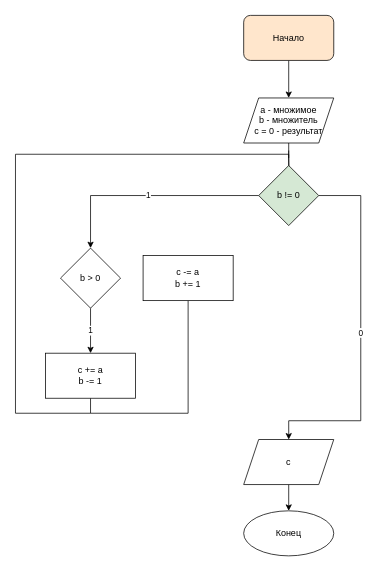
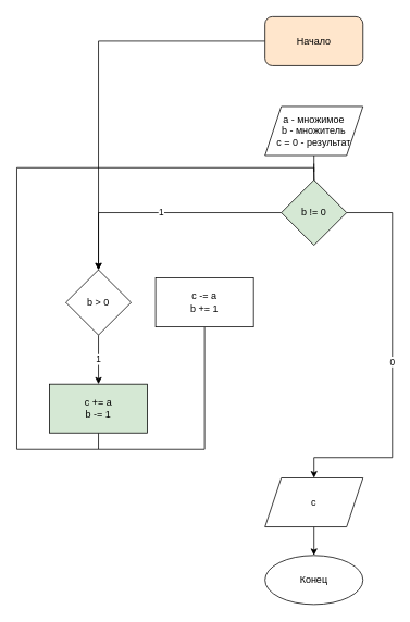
  <mxCell id="0" />
  <mxCell id="1" parent="0" />
- <mxCell id="2" value="" style="edgeStyle=orthogonalEdgeStyle;rounded=0;orthogonalLoop=1;jettySize=auto;html=1;" edge="1" parent="1" source="3" target="5"><mxGeometry relative="1" as="geometry" /></mxCell>
+ <mxCell id="2" value="" style="edgeStyle=orthogonalEdgeStyle;rounded=0;orthogonalLoop=1;jettySize=auto;html=1;" edge="1" parent="1" source="3" target="10"><mxGeometry relative="1" as="geometry" /></mxCell>
  <mxCell id="3" value="Начало" style="rounded=1;whiteSpace=wrap;html=1;fillColor=#ffe6cc;" vertex="1" parent="1"><mxGeometry x="324" y="20" width="120" height="60" as="geometry" /></mxCell>
  <mxCell id="4" value="" style="edgeStyle=orthogonalEdgeStyle;rounded=0;orthogonalLoop=1;jettySize=auto;html=1;startArrow=none;" edge="1" parent="1" target="8"><mxGeometry relative="1" as="geometry"><mxPoint x="384" y="210" as="sourcePoint" /></mxGeometry></mxCell>
  <mxCell id="5" value="a - множимое&lt;br&gt;b - множитель&lt;br&gt;c = 0 - результат" style="shape=parallelogram;perimeter=parallelogramPerimeter;whiteSpace=wrap;html=1;fixedSize=1;" vertex="1" parent="1"><mxGeometry x="324" y="130" width="120" height="60" as="geometry" /></mxCell>
  <mxCell id="6" value="1" style="edgeStyle=orthogonalEdgeStyle;rounded=0;orthogonalLoop=1;jettySize=auto;html=1;entryX=0.5;entryY=0;entryDx=0;entryDy=0;" edge="1" parent="1" source="8" target="10"><mxGeometry relative="1" as="geometry"><Array as="points"><mxPoint x="120" y="260" /></Array></mxGeometry></mxCell>
  <mxCell id="7" value="0" style="edgeStyle=orthogonalEdgeStyle;rounded=0;orthogonalLoop=1;jettySize=auto;html=1;endArrow=classic;endFill=1;" edge="1" parent="1" source="8"><mxGeometry relative="1" as="geometry"><mxPoint x="384.029" y="585" as="targetPoint" /><Array as="points"><mxPoint x="480" y="260" /><mxPoint x="480" y="560" /><mxPoint x="384" y="560" /></Array></mxGeometry></mxCell>
  <mxCell id="8" value="b != 0" style="rhombus;whiteSpace=wrap;html=1;fillColor=#d5e8d4;" vertex="1" parent="1"><mxGeometry x="344" y="220" width="80" height="80" as="geometry" /></mxCell>
  <mxCell id="9" value="1" style="edgeStyle=orthogonalEdgeStyle;rounded=0;orthogonalLoop=1;jettySize=auto;html=1;" edge="1" parent="1" source="10" target="12"><mxGeometry relative="1" as="geometry"><Array as="points"><mxPoint x="120" y="500" /></Array></mxGeometry></mxCell>
  <mxCell id="10" value="b &amp;gt; 0" style="rhombus;whiteSpace=wrap;html=1;" vertex="1" parent="1"><mxGeometry x="80" y="330" width="80" height="80" as="geometry" /></mxCell>
  <mxCell id="11" style="rounded=0;orthogonalLoop=1;jettySize=auto;html=1;exitX=0.5;exitY=1;exitDx=0;exitDy=0;edgeStyle=orthogonalEdgeStyle;entryX=0.5;entryY=0;entryDx=0;entryDy=0;endArrow=none;endFill=0;" edge="1" parent="1" source="12" target="8"><mxGeometry relative="1" as="geometry"><mxPoint x="380" y="205" as="targetPoint" /><Array as="points"><mxPoint x="120" y="550" /><mxPoint x="20" y="550" /><mxPoint x="20" y="205" /><mxPoint x="384" y="205" /></Array></mxGeometry></mxCell>
- <mxCell id="12" value="c += a&lt;br&gt;b -= 1" style="whiteSpace=wrap;html=1;" vertex="1" parent="1"><mxGeometry x="60" y="470" width="120" height="60" as="geometry" /></mxCell>
+ <mxCell id="12" value="c += a&lt;br&gt;b -= 1" style="whiteSpace=wrap;html=1;fillColor=#d5e8d4;" vertex="1" parent="1"><mxGeometry x="60" y="470" width="120" height="60" as="geometry" /></mxCell>
  <mxCell id="13" value="" style="edgeStyle=orthogonalEdgeStyle;rounded=0;orthogonalLoop=1;jettySize=auto;html=1;endArrow=none;" edge="1" parent="1" source="5"><mxGeometry relative="1" as="geometry"><mxPoint x="384.029" y="190" as="sourcePoint" /><mxPoint x="384" y="200" as="targetPoint" /></mxGeometry></mxCell>
  <mxCell id="14" style="edgeStyle=orthogonalEdgeStyle;rounded=0;orthogonalLoop=1;jettySize=auto;html=1;exitX=0.5;exitY=1;exitDx=0;exitDy=0;endArrow=none;endFill=0;" edge="1" parent="1" source="15"><mxGeometry relative="1" as="geometry"><mxPoint x="120" y="550" as="targetPoint" /><Array as="points"><mxPoint x="250" y="550" /></Array></mxGeometry></mxCell>
  <mxCell id="15" value="c -= a&lt;br&gt;b += 1" style="whiteSpace=wrap;html=1;" vertex="1" parent="1"><mxGeometry x="190" y="340" width="120" height="60" as="geometry" /></mxCell>
  <mxCell id="16" style="edgeStyle=orthogonalEdgeStyle;rounded=0;orthogonalLoop=1;jettySize=auto;html=1;exitX=0.5;exitY=1;exitDx=0;exitDy=0;entryX=0.5;entryY=0;entryDx=0;entryDy=0;endArrow=classic;endFill=1;" edge="1" parent="1" source="17" target="18"><mxGeometry relative="1" as="geometry" /></mxCell>
  <mxCell id="17" value="c" style="shape=parallelogram;perimeter=parallelogramPerimeter;whiteSpace=wrap;html=1;fixedSize=1;shadow=0;fillColor=default;gradientColor=none;direction=east;" vertex="1" parent="1"><mxGeometry x="324" y="585" width="120" height="60" as="geometry" /></mxCell>
  <mxCell id="18" value="Конец" style="ellipse;whiteSpace=wrap;html=1;shadow=0;fillColor=default;gradientColor=none;" vertex="1" parent="1"><mxGeometry x="324" y="680" width="120" height="60" as="geometry" /></mxCell>
